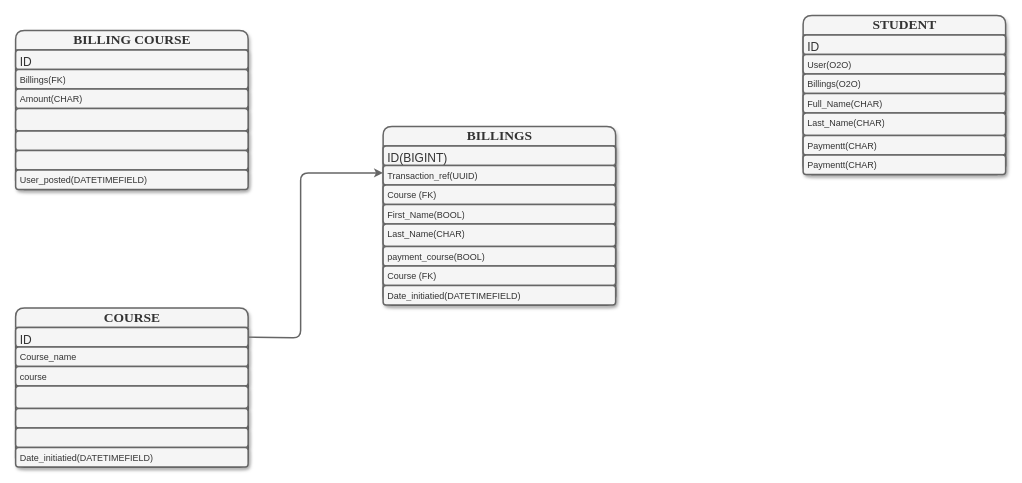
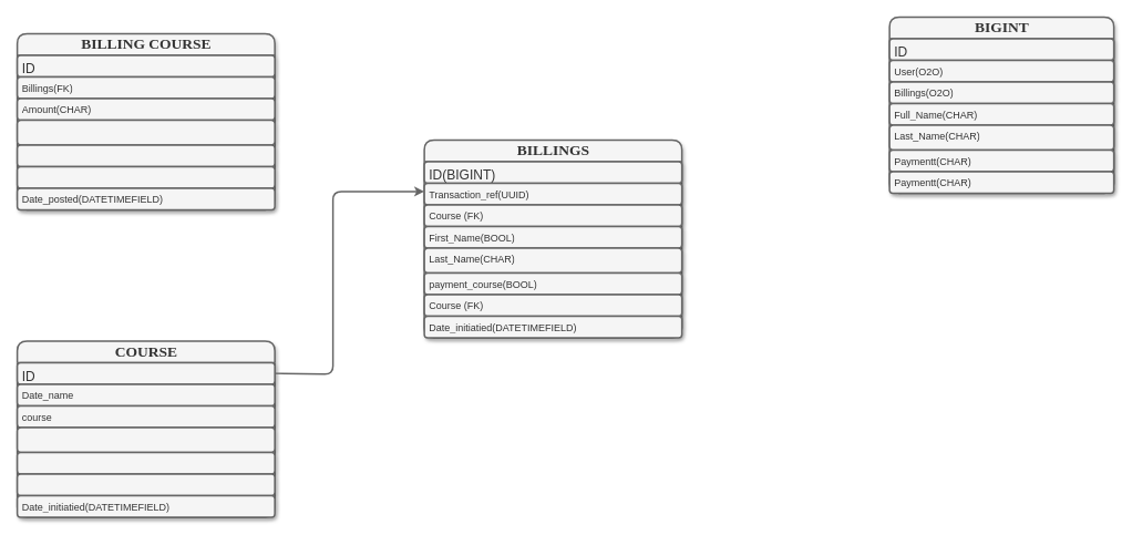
  <mxCell id="0" />
  <mxCell id="1" parent="0" />
  <mxCell id="2" value="&lt;h2&gt;&lt;font face=&quot;Times New Roman&quot;&gt;BILLINGS&lt;/font&gt;&lt;/h2&gt;" style="swimlane;fontStyle=0;childLayout=stackLayout;horizontal=1;startSize=26;horizontalStack=0;resizeParent=1;resizeParentMax=0;resizeLast=0;collapsible=1;marginBottom=0;html=1;strokeWidth=2;rounded=1;shadow=1;swimlaneLine=1;strokeColor=#666666;fillColor=#f5f5f5;fontColor=#333333;" parent="1" vertex="1"><mxGeometry x="510" y="168" width="310" height="238" as="geometry" /></mxCell>
  <mxCell id="3" value="&lt;font size=&quot;3&quot;&gt;ID(BIGINT)&lt;/font&gt;" style="text;align=left;verticalAlign=top;spacingLeft=4;spacingRight=4;overflow=hidden;rotatable=0;points=[[0,0.5],[1,0.5]];portConstraint=eastwest;whiteSpace=wrap;html=1;strokeWidth=2;rounded=1;shadow=1;swimlaneLine=1;strokeColor=#666666;fillColor=#f5f5f5;fontColor=#333333;" parent="2" vertex="1"><mxGeometry y="26" width="310" height="26" as="geometry" /></mxCell>
  <mxCell id="4" value="Transaction_ref(UUID)" style="text;align=left;verticalAlign=top;spacingLeft=4;spacingRight=4;overflow=hidden;rotatable=0;points=[[0,0.5],[1,0.5]];portConstraint=eastwest;whiteSpace=wrap;html=1;strokeWidth=2;rounded=1;shadow=1;swimlaneLine=1;strokeColor=#666666;fillColor=#f5f5f5;fontColor=#333333;" vertex="1" parent="2"><mxGeometry y="52" width="310" height="26" as="geometry" /></mxCell>
  <mxCell id="5" value="Course (FK)" style="text;align=left;verticalAlign=top;spacingLeft=4;spacingRight=4;overflow=hidden;rotatable=0;points=[[0,0.5],[1,0.5]];portConstraint=eastwest;whiteSpace=wrap;html=1;strokeWidth=2;rounded=1;shadow=1;swimlaneLine=1;strokeColor=#666666;fillColor=#f5f5f5;fontColor=#333333;" parent="2" vertex="1"><mxGeometry y="78" width="310" height="26" as="geometry" /></mxCell>
  <mxCell id="6" value="First_Name(BOOL)" style="text;align=left;verticalAlign=top;spacingLeft=4;spacingRight=4;overflow=hidden;rotatable=0;points=[[0,0.5],[1,0.5]];portConstraint=eastwest;whiteSpace=wrap;html=1;strokeWidth=2;rounded=1;shadow=1;swimlaneLine=1;strokeColor=#666666;fillColor=#f5f5f5;fontColor=#333333;" parent="2" vertex="1"><mxGeometry y="104" width="310" height="26" as="geometry" /></mxCell>
  <mxCell id="7" value="Last_Name(CHAR)" style="text;align=left;verticalAlign=top;spacingLeft=4;spacingRight=4;overflow=hidden;rotatable=0;points=[[0,0.5],[1,0.5]];portConstraint=eastwest;whiteSpace=wrap;html=1;strokeWidth=2;rounded=1;shadow=1;swimlaneLine=1;strokeColor=#666666;fillColor=#f5f5f5;fontColor=#333333;" vertex="1" parent="2"><mxGeometry y="130" width="310" height="30" as="geometry" /></mxCell>
  <mxCell id="8" value="payment_course(BOOL)&amp;nbsp;" style="text;align=left;verticalAlign=top;spacingLeft=4;spacingRight=4;overflow=hidden;rotatable=0;points=[[0,0.5],[1,0.5]];portConstraint=eastwest;whiteSpace=wrap;html=1;strokeWidth=2;rounded=1;shadow=1;swimlaneLine=1;strokeColor=#666666;fillColor=#f5f5f5;fontColor=#333333;" vertex="1" parent="2"><mxGeometry y="160" width="310" height="26" as="geometry" /></mxCell>
  <mxCell id="9" value="Course (FK)" style="text;align=left;verticalAlign=top;spacingLeft=4;spacingRight=4;overflow=hidden;rotatable=0;points=[[0,0.5],[1,0.5]];portConstraint=eastwest;whiteSpace=wrap;html=1;strokeWidth=2;rounded=1;shadow=1;swimlaneLine=1;strokeColor=#666666;fillColor=#f5f5f5;fontColor=#333333;" vertex="1" parent="2"><mxGeometry y="186" width="310" height="26" as="geometry" /></mxCell>
  <mxCell id="10" value="Date_initiatied(DATETIMEFIELD)" style="text;align=left;verticalAlign=top;spacingLeft=4;spacingRight=4;overflow=hidden;rotatable=0;points=[[0,0.5],[1,0.5]];portConstraint=eastwest;whiteSpace=wrap;html=1;strokeWidth=2;rounded=1;shadow=1;swimlaneLine=1;strokeColor=#666666;fillColor=#f5f5f5;fontColor=#333333;" vertex="1" parent="2"><mxGeometry y="212" width="310" height="26" as="geometry" /></mxCell>
- <mxCell id="11" value="&lt;h2&gt;&lt;font face=&quot;Times New Roman&quot;&gt;STUDENT&lt;/font&gt;&lt;/h2&gt;" style="swimlane;fontStyle=0;childLayout=stackLayout;horizontal=1;startSize=26;fillColor=#f5f5f5;horizontalStack=0;resizeParent=1;resizeParentMax=0;resizeLast=0;collapsible=1;marginBottom=0;html=1;fontColor=#333333;strokeColor=#666666;fillStyle=solid;strokeWidth=2;rounded=1;shadow=1;" vertex="1" parent="1"><mxGeometry x="1070" y="20" width="270" height="212" as="geometry" /></mxCell>
+ <mxCell id="11" value="&lt;h2&gt;&lt;font face=&quot;Times New Roman&quot;&gt;BIGINT&lt;/font&gt;&lt;/h2&gt;" style="swimlane;fontStyle=0;childLayout=stackLayout;horizontal=1;startSize=26;fillColor=#f5f5f5;horizontalStack=0;resizeParent=1;resizeParentMax=0;resizeLast=0;collapsible=1;marginBottom=0;html=1;fontColor=#333333;strokeColor=#666666;fillStyle=solid;strokeWidth=2;rounded=1;shadow=1;" vertex="1" parent="1"><mxGeometry x="1070" y="20" width="270" height="212" as="geometry" /></mxCell>
  <mxCell id="12" value="&lt;font size=&quot;3&quot;&gt;ID&lt;/font&gt;" style="text;strokeColor=#666666;fillColor=#f5f5f5;align=left;verticalAlign=top;spacingLeft=4;spacingRight=4;overflow=hidden;rotatable=0;points=[[0,0.5],[1,0.5]];portConstraint=eastwest;whiteSpace=wrap;html=1;fontColor=#333333;fillStyle=solid;strokeWidth=2;rounded=1;shadow=1;" vertex="1" parent="11"><mxGeometry y="26" width="270" height="26" as="geometry" /></mxCell>
  <mxCell id="13" value="User(O2O)" style="text;strokeColor=#666666;fillColor=#f5f5f5;align=left;verticalAlign=top;spacingLeft=4;spacingRight=4;overflow=hidden;rotatable=0;points=[[0,0.5],[1,0.5]];portConstraint=eastwest;whiteSpace=wrap;html=1;fontColor=#333333;fillStyle=solid;strokeWidth=2;rounded=1;shadow=1;" vertex="1" parent="11"><mxGeometry y="52" width="270" height="26" as="geometry" /></mxCell>
  <mxCell id="14" value="Billings(O2O)" style="text;strokeColor=#666666;fillColor=#f5f5f5;align=left;verticalAlign=top;spacingLeft=4;spacingRight=4;overflow=hidden;rotatable=0;points=[[0,0.5],[1,0.5]];portConstraint=eastwest;whiteSpace=wrap;html=1;fontColor=#333333;fillStyle=solid;strokeWidth=2;rounded=1;shadow=1;" vertex="1" parent="11"><mxGeometry y="78" width="270" height="26" as="geometry" /></mxCell>
  <mxCell id="15" value="Full_Name(CHAR)" style="text;strokeColor=#666666;fillColor=#f5f5f5;align=left;verticalAlign=top;spacingLeft=4;spacingRight=4;overflow=hidden;rotatable=0;points=[[0,0.5],[1,0.5]];portConstraint=eastwest;whiteSpace=wrap;html=1;fontColor=#333333;fillStyle=solid;strokeWidth=2;rounded=1;shadow=1;" vertex="1" parent="11"><mxGeometry y="104" width="270" height="26" as="geometry" /></mxCell>
  <mxCell id="16" value="Last_Name(CHAR)" style="text;strokeColor=#666666;fillColor=#f5f5f5;align=left;verticalAlign=top;spacingLeft=4;spacingRight=4;overflow=hidden;rotatable=0;points=[[0,0.5],[1,0.5]];portConstraint=eastwest;whiteSpace=wrap;html=1;fontColor=#333333;fillStyle=solid;strokeWidth=2;rounded=1;shadow=1;" vertex="1" parent="11"><mxGeometry y="130" width="270" height="30" as="geometry" /></mxCell>
  <mxCell id="17" value="Paymentt(CHAR)&lt;span style=&quot;color: rgba(0, 0, 0, 0); font-family: monospace; font-size: 0px;&quot;&gt;%3CmxGraphModel%3E%3Croot%3E%3CmxCell%20id%3D%220%22%2F%3E%3CmxCell%20id%3D%221%22%20parent%3D%220%22%2F%3E%3CmxCell%20id%3D%222%22%20value%3D%22First_Name(CHAR)%22%20style%3D%22text%3BstrokeColor%3Dnone%3BfillColor%3Dnone%3Balign%3Dleft%3BverticalAlign%3Dtop%3BspacingLeft%3D4%3BspacingRight%3D4%3Boverflow%3Dhidden%3Brotatable%3D0%3Bpoints%3D%5B%5B0%2C0.5%5D%2C%5B1%2C0.5%5D%5D%3BportConstraint%3Deastwest%3BwhiteSpace%3Dwrap%3Bhtml%3D1%3B%22%20vertex%3D%221%22%20parent%3D%221%22%3E%3CmxGeometry%20x%3D%22400%22%20y%3D%22228%22%20width%3D%22140%22%20height%3D%2226%22%20as%3D%22geometry%22%2F%3E%3C%2FmxCell%3E%3C%2Froot%3E%3C%2FmxGraphModel%3E&lt;/span&gt;" style="text;strokeColor=#666666;fillColor=#f5f5f5;align=left;verticalAlign=top;spacingLeft=4;spacingRight=4;overflow=hidden;rotatable=0;points=[[0,0.5],[1,0.5]];portConstraint=eastwest;whiteSpace=wrap;html=1;fontColor=#333333;fillStyle=solid;strokeWidth=2;rounded=1;shadow=1;" vertex="1" parent="11"><mxGeometry y="160" width="270" height="26" as="geometry" /></mxCell>
  <mxCell id="18" value="Paymentt(CHAR)&lt;span style=&quot;color: rgba(0, 0, 0, 0); font-family: monospace; font-size: 0px;&quot;&gt;%3CmxGraphModel%3E%3Croot%3E%3CmxCell%20id%3D%220%22%2F%3E%3CmxCell%20id%3D%221%22%20parent%3D%220%22%2F%3E%3CmxCell%20id%3D%222%22%20value%3D%22First_Name(CHAR)%22%20style%3D%22text%3BstrokeColor%3Dnone%3BfillColor%3Dnone%3Balign%3Dleft%3BverticalAlign%3Dtop%3BspacingLeft%3D4%3BspacingRight%3D4%3Boverflow%3Dhidden%3Brotatable%3D0%3Bpoints%3D%5B%5B0%2C0.5%5D%2C%5B1%2C0.5%5D%5D%3BportConstraint%3Deastwest%3BwhiteSpace%3Dwrap%3Bhtml%3D1%3B%22%20vertex%3D%221%22%20parent%3D%221%22%3E%3CmxGeometry%20x%3D%22400%22%20y%3D%22228%22%20width%3D%22140%22%20height%3D%2226%22%20as%3D%22geometry%22%2F%3E%3C%2FmxCell%3E%3C%2Froot%3E%3C%2FmxGraphModel%3E&lt;/span&gt;" style="text;strokeColor=#666666;fillColor=#f5f5f5;align=left;verticalAlign=top;spacingLeft=4;spacingRight=4;overflow=hidden;rotatable=0;points=[[0,0.5],[1,0.5]];portConstraint=eastwest;whiteSpace=wrap;html=1;fontColor=#333333;fillStyle=solid;strokeWidth=2;rounded=1;shadow=1;" vertex="1" parent="11"><mxGeometry y="186" width="270" height="26" as="geometry" /></mxCell>
  <mxCell id="19" value="&lt;h2&gt;&lt;font face=&quot;Times New Roman&quot;&gt;BILLING COURSE&lt;/font&gt;&lt;/h2&gt;" style="swimlane;fontStyle=0;childLayout=stackLayout;horizontal=1;startSize=26;horizontalStack=0;resizeParent=1;resizeParentMax=0;resizeLast=0;collapsible=1;marginBottom=0;html=1;strokeWidth=2;rounded=1;shadow=1;swimlaneLine=1;strokeColor=#666666;fillColor=#f5f5f5;fontColor=#333333;" vertex="1" parent="1"><mxGeometry x="20" y="40" width="310" height="212" as="geometry" /></mxCell>
  <mxCell id="20" value="&lt;font size=&quot;3&quot;&gt;ID&lt;/font&gt;" style="text;align=left;verticalAlign=top;spacingLeft=4;spacingRight=4;overflow=hidden;rotatable=0;points=[[0,0.5],[1,0.5]];portConstraint=eastwest;whiteSpace=wrap;html=1;strokeWidth=2;rounded=1;shadow=1;swimlaneLine=1;strokeColor=#666666;fillColor=#f5f5f5;fontColor=#333333;" vertex="1" parent="19"><mxGeometry y="26" width="310" height="26" as="geometry" /></mxCell>
  <mxCell id="21" value="Billings(FK)" style="text;align=left;verticalAlign=top;spacingLeft=4;spacingRight=4;overflow=hidden;rotatable=0;points=[[0,0.5],[1,0.5]];portConstraint=eastwest;whiteSpace=wrap;html=1;strokeWidth=2;rounded=1;shadow=1;swimlaneLine=1;strokeColor=#666666;fillColor=#f5f5f5;fontColor=#333333;" vertex="1" parent="19"><mxGeometry y="52" width="310" height="26" as="geometry" /></mxCell>
  <mxCell id="22" value="Amount(CHAR)" style="text;align=left;verticalAlign=top;spacingLeft=4;spacingRight=4;overflow=hidden;rotatable=0;points=[[0,0.5],[1,0.5]];portConstraint=eastwest;whiteSpace=wrap;html=1;strokeWidth=2;rounded=1;shadow=1;swimlaneLine=1;strokeColor=#666666;fillColor=#f5f5f5;fontColor=#333333;" vertex="1" parent="19"><mxGeometry y="78" width="310" height="26" as="geometry" /></mxCell>
  <mxCell id="23" value="" style="text;align=left;verticalAlign=top;spacingLeft=4;spacingRight=4;overflow=hidden;rotatable=0;points=[[0,0.5],[1,0.5]];portConstraint=eastwest;whiteSpace=wrap;html=1;strokeWidth=2;rounded=1;shadow=1;swimlaneLine=1;strokeColor=#666666;fillColor=#f5f5f5;fontColor=#333333;" vertex="1" parent="19"><mxGeometry y="104" width="310" height="30" as="geometry" /></mxCell>
  <mxCell id="24" value="" style="text;align=left;verticalAlign=top;spacingLeft=4;spacingRight=4;overflow=hidden;rotatable=0;points=[[0,0.5],[1,0.5]];portConstraint=eastwest;whiteSpace=wrap;html=1;strokeWidth=2;rounded=1;shadow=1;swimlaneLine=1;strokeColor=#666666;fillColor=#f5f5f5;fontColor=#333333;" vertex="1" parent="19"><mxGeometry y="134" width="310" height="26" as="geometry" /></mxCell>
  <mxCell id="25" value="" style="text;align=left;verticalAlign=top;spacingLeft=4;spacingRight=4;overflow=hidden;rotatable=0;points=[[0,0.5],[1,0.5]];portConstraint=eastwest;whiteSpace=wrap;html=1;strokeWidth=2;rounded=1;shadow=1;swimlaneLine=1;strokeColor=#666666;fillColor=#f5f5f5;fontColor=#333333;" vertex="1" parent="19"><mxGeometry y="160" width="310" height="26" as="geometry" /></mxCell>
- <mxCell id="26" value="User_posted(DATETIMEFIELD)" style="text;align=left;verticalAlign=top;spacingLeft=4;spacingRight=4;overflow=hidden;rotatable=0;points=[[0,0.5],[1,0.5]];portConstraint=eastwest;whiteSpace=wrap;html=1;strokeWidth=2;rounded=1;shadow=1;swimlaneLine=1;strokeColor=#666666;fillColor=#f5f5f5;fontColor=#333333;" vertex="1" parent="19"><mxGeometry y="186" width="310" height="26" as="geometry" /></mxCell>
+ <mxCell id="26" value="Date_posted(DATETIMEFIELD)" style="text;align=left;verticalAlign=top;spacingLeft=4;spacingRight=4;overflow=hidden;rotatable=0;points=[[0,0.5],[1,0.5]];portConstraint=eastwest;whiteSpace=wrap;html=1;strokeWidth=2;rounded=1;shadow=1;swimlaneLine=1;strokeColor=#666666;fillColor=#f5f5f5;fontColor=#333333;" vertex="1" parent="19"><mxGeometry y="186" width="310" height="26" as="geometry" /></mxCell>
  <mxCell id="27" value="&lt;h2&gt;&lt;font face=&quot;Times New Roman&quot;&gt;COURSE&lt;/font&gt;&lt;/h2&gt;" style="swimlane;fontStyle=0;childLayout=stackLayout;horizontal=1;startSize=26;horizontalStack=0;resizeParent=1;resizeParentMax=0;resizeLast=0;collapsible=1;marginBottom=0;html=1;strokeWidth=2;rounded=1;shadow=1;swimlaneLine=1;strokeColor=#666666;fillColor=#f5f5f5;fontColor=#333333;" vertex="1" parent="1"><mxGeometry x="20" y="410" width="310" height="212" as="geometry" /></mxCell>
  <mxCell id="28" value="&lt;font size=&quot;3&quot;&gt;ID&lt;/font&gt;" style="text;align=left;verticalAlign=top;spacingLeft=4;spacingRight=4;overflow=hidden;rotatable=0;points=[[0,0.5],[1,0.5]];portConstraint=eastwest;whiteSpace=wrap;html=1;strokeWidth=2;rounded=1;shadow=1;swimlaneLine=1;strokeColor=#666666;fillColor=#f5f5f5;fontColor=#333333;" vertex="1" parent="27"><mxGeometry y="26" width="310" height="26" as="geometry" /></mxCell>
- <mxCell id="29" value="Course_name" style="text;align=left;verticalAlign=top;spacingLeft=4;spacingRight=4;overflow=hidden;rotatable=0;points=[[0,0.5],[1,0.5]];portConstraint=eastwest;whiteSpace=wrap;html=1;strokeWidth=2;rounded=1;shadow=1;swimlaneLine=1;strokeColor=#666666;fillColor=#f5f5f5;fontColor=#333333;" vertex="1" parent="27"><mxGeometry y="52" width="310" height="26" as="geometry" /></mxCell>
+ <mxCell id="29" value="Date_name" style="text;align=left;verticalAlign=top;spacingLeft=4;spacingRight=4;overflow=hidden;rotatable=0;points=[[0,0.5],[1,0.5]];portConstraint=eastwest;whiteSpace=wrap;html=1;strokeWidth=2;rounded=1;shadow=1;swimlaneLine=1;strokeColor=#666666;fillColor=#f5f5f5;fontColor=#333333;" vertex="1" parent="27"><mxGeometry y="52" width="310" height="26" as="geometry" /></mxCell>
  <mxCell id="30" value="course" style="text;align=left;verticalAlign=top;spacingLeft=4;spacingRight=4;overflow=hidden;rotatable=0;points=[[0,0.5],[1,0.5]];portConstraint=eastwest;whiteSpace=wrap;html=1;strokeWidth=2;rounded=1;shadow=1;swimlaneLine=1;strokeColor=#666666;fillColor=#f5f5f5;fontColor=#333333;" vertex="1" parent="27"><mxGeometry y="78" width="310" height="26" as="geometry" /></mxCell>
  <mxCell id="31" value="" style="text;align=left;verticalAlign=top;spacingLeft=4;spacingRight=4;overflow=hidden;rotatable=0;points=[[0,0.5],[1,0.5]];portConstraint=eastwest;whiteSpace=wrap;html=1;strokeWidth=2;rounded=1;shadow=1;swimlaneLine=1;strokeColor=#666666;fillColor=#f5f5f5;fontColor=#333333;" vertex="1" parent="27"><mxGeometry y="104" width="310" height="30" as="geometry" /></mxCell>
  <mxCell id="32" value="" style="text;align=left;verticalAlign=top;spacingLeft=4;spacingRight=4;overflow=hidden;rotatable=0;points=[[0,0.5],[1,0.5]];portConstraint=eastwest;whiteSpace=wrap;html=1;strokeWidth=2;rounded=1;shadow=1;swimlaneLine=1;strokeColor=#666666;fillColor=#f5f5f5;fontColor=#333333;" vertex="1" parent="27"><mxGeometry y="134" width="310" height="26" as="geometry" /></mxCell>
  <mxCell id="33" value="" style="text;align=left;verticalAlign=top;spacingLeft=4;spacingRight=4;overflow=hidden;rotatable=0;points=[[0,0.5],[1,0.5]];portConstraint=eastwest;whiteSpace=wrap;html=1;strokeWidth=2;rounded=1;shadow=1;swimlaneLine=1;strokeColor=#666666;fillColor=#f5f5f5;fontColor=#333333;" vertex="1" parent="27"><mxGeometry y="160" width="310" height="26" as="geometry" /></mxCell>
  <mxCell id="34" value="Date_initiatied(DATETIMEFIELD)" style="text;align=left;verticalAlign=top;spacingLeft=4;spacingRight=4;overflow=hidden;rotatable=0;points=[[0,0.5],[1,0.5]];portConstraint=eastwest;whiteSpace=wrap;html=1;strokeWidth=2;rounded=1;shadow=1;swimlaneLine=1;strokeColor=#666666;fillColor=#f5f5f5;fontColor=#333333;" vertex="1" parent="27"><mxGeometry y="186" width="310" height="26" as="geometry" /></mxCell>
  <mxCell id="35" style="edgeStyle=none;html=1;exitX=1;exitY=0.5;exitDx=0;exitDy=0;fontFamily=Times New Roman;fontSize=14;fontColor=#FFFFFF;strokeWidth=2;strokeColor=#666666;fillColor=#f5f5f5;" edge="1" parent="1" source="28"><mxGeometry relative="1" as="geometry"><mxPoint x="510" y="230" as="targetPoint" /><Array as="points"><mxPoint x="400" y="450" /><mxPoint x="400" y="230" /></Array></mxGeometry></mxCell>
